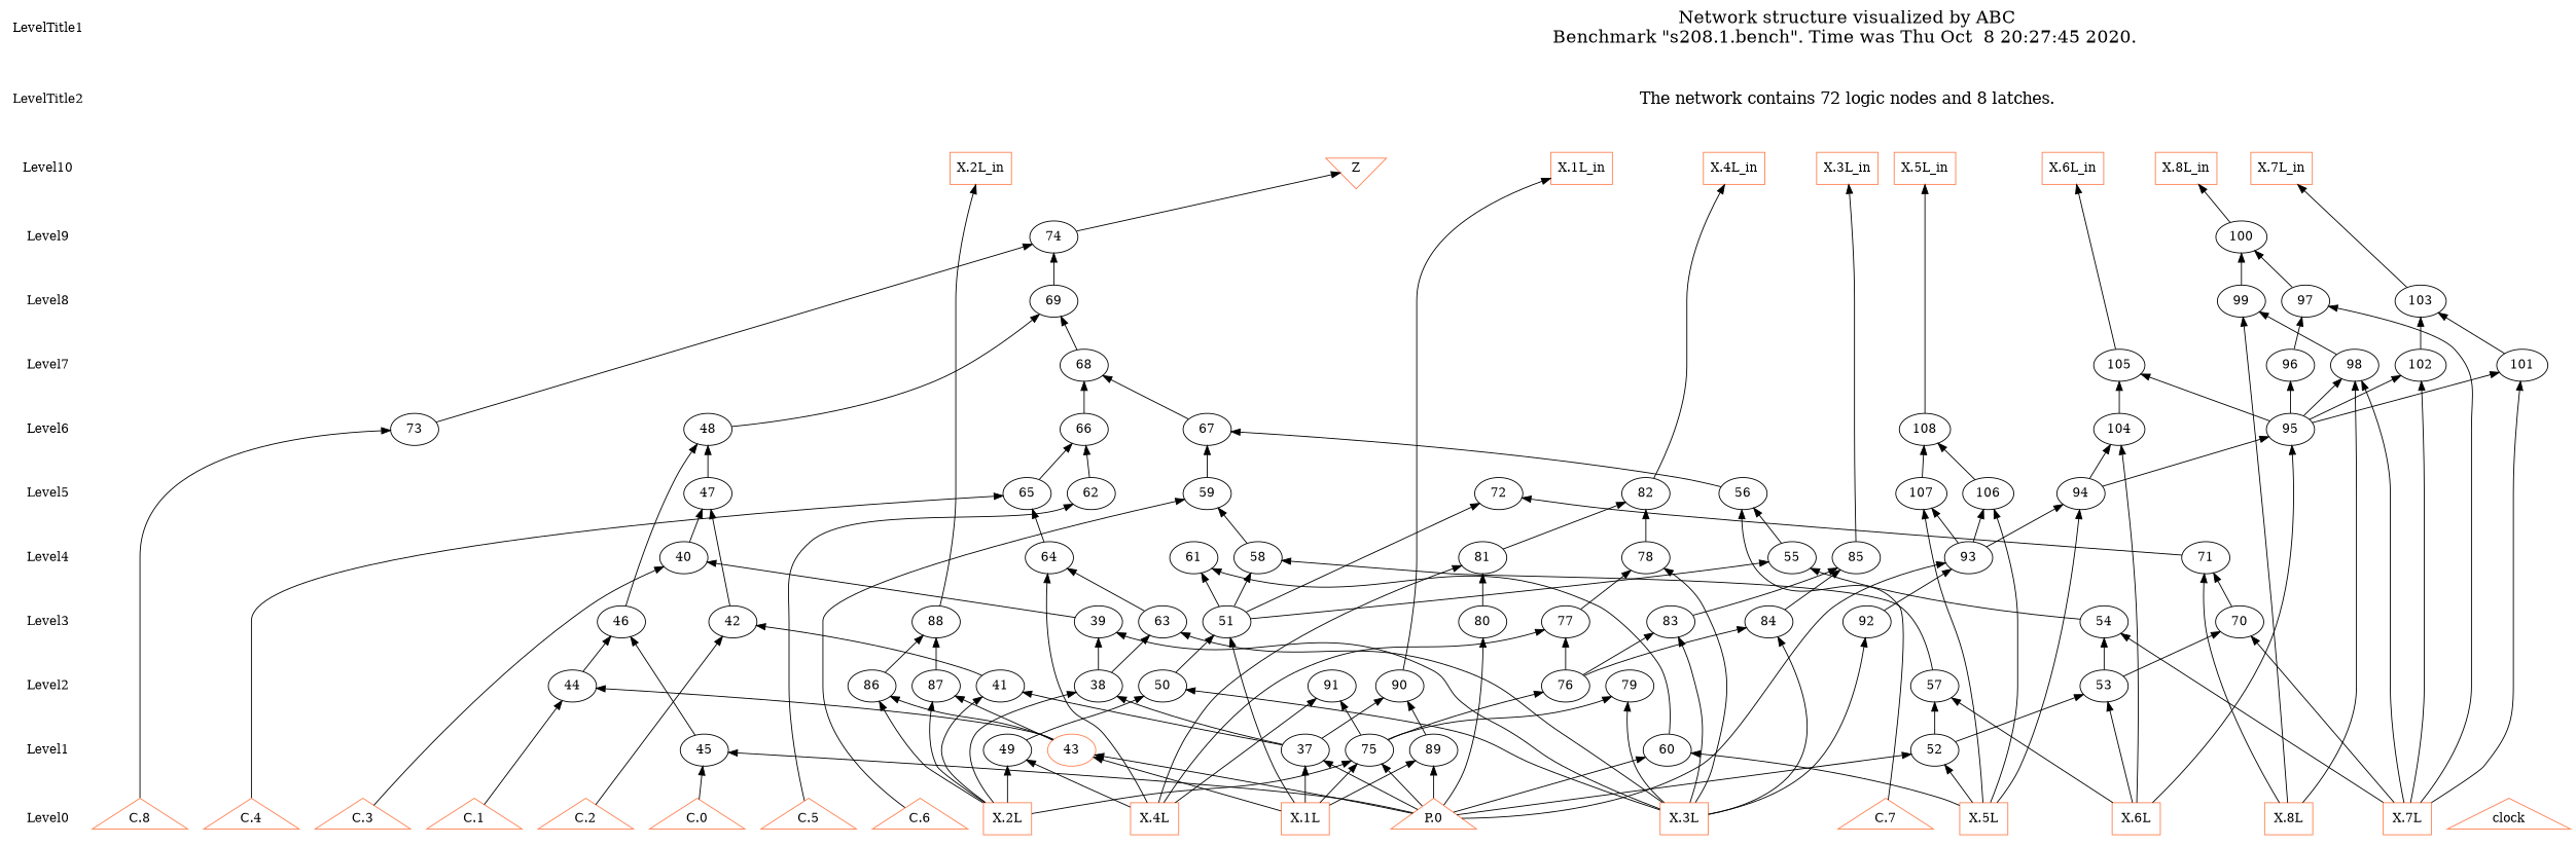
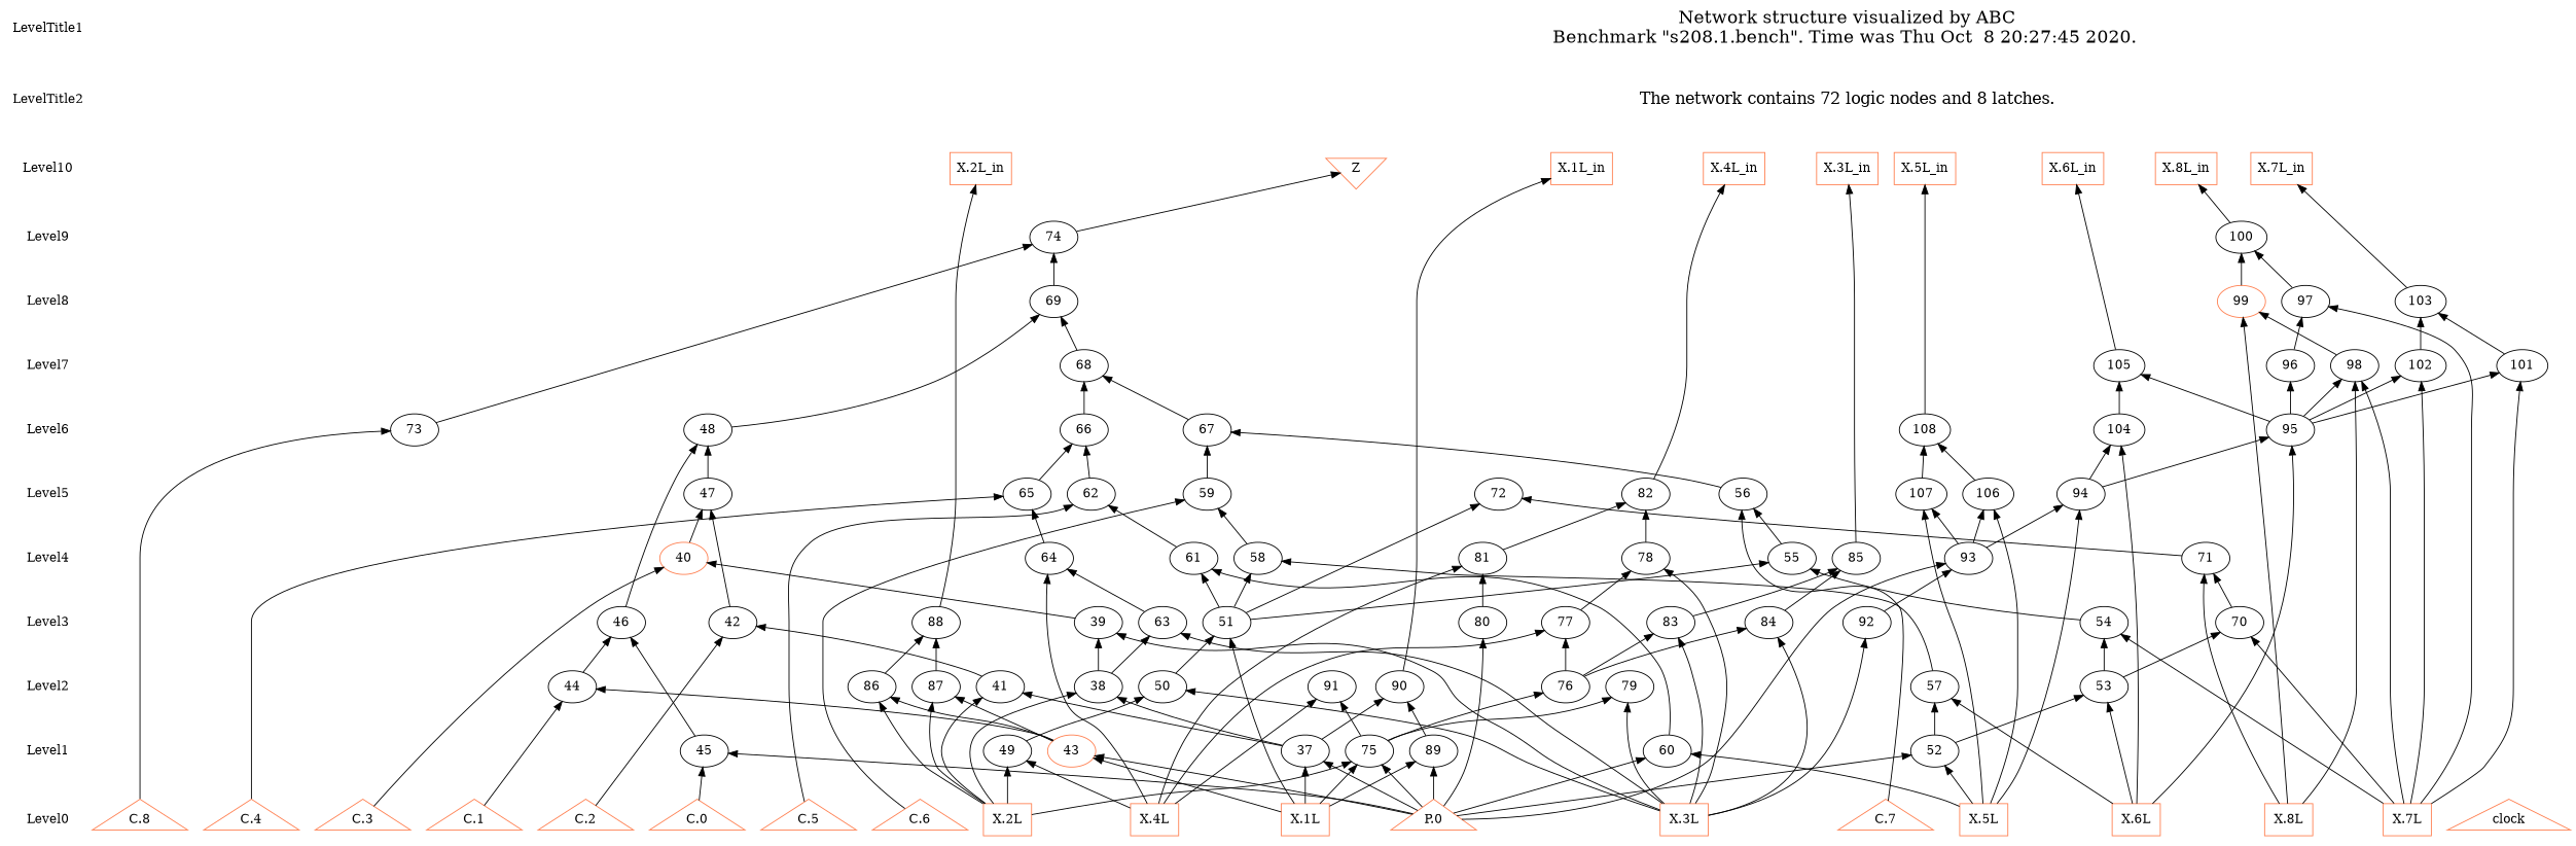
  digraph {
    node [shape=ellipse]
    edge [dir=back style=solid]
    LevelTitle1 [shape=plaintext]
    LevelTitle2 [shape=plaintext]
    Level10 [shape=plaintext]
    Level9 [shape=plaintext]
    Level8 [shape=plaintext]
    Level7 [shape=plaintext]
    Level6 [shape=plaintext]
    Level5 [shape=plaintext]
    Level4 [shape=plaintext]
    Level3 [shape=plaintext]
    Level2 [shape=plaintext]
    Level1 [shape=plaintext]
    Level0 [shape=plaintext]
    n14 [fontname="Times-Roman" fontsize=20 label="Network structure visualized by ABC\nBenchmark \"s208.1.bench\". Time was Thu Oct  8 20:27:45 2020. " shape=plaintext]
    n15 [fontname="Times-Roman" fontsize=18 label="The network contains 72 logic nodes and 8 latches.\n" shape=plaintext]
    n16 [color=coral fillcolor=coral label=Z shape=invtriangle]
    n17 [color=coral fillcolor=coral label="X.4L_in" shape=box]
    n18 [color=coral fillcolor=coral label="X.3L_in" shape=box]
    n19 [color=coral fillcolor=coral label="X.2L_in" shape=box]
    n20 [color=coral fillcolor=coral label="X.1L_in" shape=box]
    n21 [color=coral fillcolor=coral label="X.8L_in" shape=box]
    n22 [color=coral fillcolor=coral label="X.7L_in" shape=box]
    n23 [color=coral fillcolor=coral label="X.6L_in" shape=box]
    n24 [color=coral fillcolor=coral label="X.5L_in" shape=box]
    n25 [label="74\n"]
    n26 [label="100\n"]
    n27 [label="69\n"]
    n28 [label="97\n"]
-   n29 [label="99\n"]
+   n29 [label="99\n" color=coral]
    n30 [label="103\n"]
    n31 [label="68\n"]
    n32 [label="96\n"]
    n33 [label="98\n"]
    n34 [label="101\n"]
    n35 [label="102\n"]
    n36 [label="105\n"]
    n37 [label="48\n"]
    n38 [label="66\n"]
    n39 [label="67\n"]
    n40 [label="73\n"]
    n41 [label="95\n"]
    n42 [label="104\n"]
    n43 [label="108\n"]
    n44 [label="47\n"]
    n45 [label="56\n"]
    n46 [label="59\n"]
    n47 [label="62\n"]
    n48 [label="65\n"]
    n49 [label="72\n"]
    n50 [label="82\n"]
    n51 [label="94\n"]
    n52 [label="106\n"]
    n53 [label="107\n"]
-   n54 [label="40\n"]
+   n54 [label="40\n" color=coral]
    n55 [label="55\n"]
    n56 [label="58\n"]
    n57 [label="61\n"]
    n58 [label="64\n"]
    n59 [label="71\n"]
    n60 [label="78\n"]
    n61 [label="81\n"]
    n62 [label="85\n"]
    n63 [label="93\n"]
    n64 [label="39\n"]
    n65 [label="42\n"]
    n66 [label="46\n"]
    n67 [label="51\n"]
    n68 [label="54\n"]
    n69 [label="63\n"]
    n70 [label="70\n"]
    n71 [label="77\n"]
    n72 [label="80\n"]
    n73 [label="83\n"]
    n74 [label="84\n"]
    n75 [label="88\n"]
    n76 [label="92\n"]
    n77 [label="38\n"]
    n78 [label="41\n"]
    n79 [label="44\n"]
    n80 [label="50\n"]
    n81 [label="53\n"]
    n82 [label="57\n"]
    n83 [label="76\n"]
    n84 [label="79\n"]
    n85 [label="86\n"]
    n86 [label="87\n"]
    n87 [label="90\n"]
    n88 [label="91\n"]
    n89 [label="37\n"]
    n90 [color=coral label="43\n"]
    n91 [label="45\n"]
    n92 [label="49\n"]
    n93 [label="52\n"]
    n94 [label="60\n"]
    n95 [label="75\n"]
    n96 [label="89\n"]
    n97 [color=coral fillcolor=coral label=clock shape=triangle]
    n98 [color=coral fillcolor=coral label="P.0" shape=triangle]
    n99 [color=coral fillcolor=coral label="C.8" shape=triangle]
    n100 [color=coral fillcolor=coral label="C.7" shape=triangle]
    n101 [color=coral fillcolor=coral label="C.6" shape=triangle]
    n102 [color=coral fillcolor=coral label="C.5" shape=triangle]
    n103 [color=coral fillcolor=coral label="C.4" shape=triangle]
    n104 [color=coral fillcolor=coral label="C.3" shape=triangle]
    n105 [color=coral fillcolor=coral label="C.2" shape=triangle]
    n106 [color=coral fillcolor=coral label="C.1" shape=triangle]
    n107 [color=coral fillcolor=coral label="C.0" shape=triangle]
    n108 [color=coral fillcolor=coral label="X.4L" shape=box]
    n109 [color=coral fillcolor=coral label="X.3L" shape=box]
    n110 [color=coral fillcolor=coral label="X.2L" shape=box]
    n111 [color=coral fillcolor=coral label="X.1L" shape=box]
    n112 [color=coral fillcolor=coral label="X.8L" shape=box]
    n113 [color=coral fillcolor=coral label="X.7L" shape=box]
    n114 [color=coral fillcolor=coral label="X.6L" shape=box]
    n115 [color=coral fillcolor=coral label="X.5L" shape=box]
    subgraph sub_1 {
      LevelTitle1
      LevelTitle2
      Level10
      Level9
      Level8
      Level7
      Level6
      Level5
      Level4
      Level3
      Level2
      Level1
      Level0
    }
    subgraph sub_2 {
      rank=same
      LevelTitle1
      n14
    }
    subgraph sub_3 {
      rank=same
      LevelTitle2
      n15
    }
    subgraph sub_4 {
      rank=same
      Level10
      n16
      n17
      n18
      n19
      n20
      n21
      n22
      n23
      n24
    }
    subgraph sub_5 {
      rank=same
      Level9
      n25
      n26
    }
    subgraph sub_6 {
      rank=same
      Level8
      n27
      n28
      n29
      n30
    }
    subgraph sub_7 {
      rank=same
      Level7
      n31
      n32
      n33
      n34
      n35
      n36
    }
    subgraph sub_8 {
      rank=same
      Level6
      n37
      n38
      n39
      n40
      n41
      n42
      n43
    }
    subgraph sub_9 {
      rank=same
      Level5
      n44
      n45
      n46
      n47
      n48
      n49
      n50
      n51
      n52
      n53
    }
    subgraph sub_10 {
      rank=same
      Level4
      n54
      n55
      n56
      n57
      n58
      n59
      n60
      n61
      n62
      n63
    }
    subgraph sub_11 {
      rank=same
      Level3
      n64
      n65
      n66
      n67
      n68
      n69
      n70
      n71
      n72
      n73
      n74
      n75
      n76
    }
    subgraph sub_12 {
      rank=same
      Level2
      n77
      n78
      n79
      n80
      n81
      n82
      n83
      n84
      n85
      n86
      n87
      n88
    }
    subgraph sub_13 {
      rank=same
      Level1
      n89
      n90
      n91
      n92
      n93
      n94
      n95
      n96
    }
    subgraph sub_14 {
      rank=same
      Level0
      n97
      n98
      n99
      n100
      n101
      n102
      n103
      n104
      n105
      n106
      n107
      n108
      n109
      n110
      n111
      n112
      n113
      n114
      n115
    }
    LevelTitle1 -> LevelTitle2 [style=invis]
    LevelTitle2 -> Level10 [style=invis]
    Level10 -> Level9 [style=invis]
    Level9 -> Level8 [style=invis]
    Level8 -> Level7 [style=invis]
    Level7 -> Level6 [style=invis]
    Level6 -> Level5 [style=invis]
    Level5 -> Level4 [style=invis]
    Level4 -> Level3 [style=invis]
    Level3 -> Level2 [style=invis]
    Level2 -> Level1 [style=invis]
    Level1 -> Level0 [style=invis]
    n14 -> n15 [style=invis]
    n15 -> n16 [style=invis]
    n15 -> n17 [style=invis]
    n15 -> n18 [style=invis]
    n15 -> n19 [style=invis]
    n15 -> n20 [style=invis]
    n15 -> n21 [style=invis]
    n15 -> n22 [style=invis]
    n15 -> n23 [style=invis]
    n15 -> n24 [style=invis]
    n16 -> n25
    n17 -> n50
    n18 -> n62
    n19 -> n75
    n20 -> n87
    n21 -> n26
    n22 -> n30
    n23 -> n36
    n24 -> n43
    n25 -> n27
    n25 -> n40
    n26 -> n28
    n26 -> n29
    n27 -> n31
    n27 -> n37
    n28 -> n32
    n28 -> n113
    n29 -> n33
    n29 -> n112
    n30 -> n34
    n30 -> n35
    n31 -> n38
    n31 -> n39
    n32 -> n41
    n33 -> n41
    n33 -> n112
    n33 -> n113
    n34 -> n41
    n34 -> n113
    n35 -> n41
    n35 -> n113
    n36 -> n41
    n36 -> n42
    n37 -> n44
    n37 -> n66
    n38 -> n47
    n38 -> n48
    n39 -> n45
    n39 -> n46
    n40 -> n99
    n41 -> n51
    n41 -> n114
    n42 -> n51
    n42 -> n114
    n43 -> n52
    n43 -> n53
    n44 -> n54
    n44 -> n65
    n45 -> n55
    n45 -> n100
    n46 -> n56
    n46 -> n101
+   n47 -> n57
    n47 -> n102
    n48 -> n58
    n48 -> n103
    n49 -> n59
    n49 -> n67
    n50 -> n60
    n50 -> n61
    n51 -> n63
    n51 -> n115
    n52 -> n63
    n52 -> n115
    n53 -> n63
    n53 -> n115
    n54 -> n64
    n54 -> n104
    n55 -> n67
    n55 -> n68
    n56 -> n67
    n56 -> n82
    n57 -> n67
    n57 -> n94
    n58 -> n69
    n58 -> n108
    n59 -> n70
    n59 -> n112
    n60 -> n71
    n60 -> n109
    n61 -> n72
    n61 -> n108
    n62 -> n73
    n62 -> n74
    n63 -> n76
    n63 -> n98
    n64 -> n77
    n64 -> n109
    n65 -> n78
    n65 -> n105
    n66 -> n79
    n66 -> n91
    n67 -> n80
    n67 -> n111
    n68 -> n81
    n68 -> n113
    n69 -> n77
    n69 -> n109
    n70 -> n81
    n70 -> n113
    n71 -> n83
    n71 -> n108
    n72 -> n98
    n73 -> n83
    n73 -> n109
    n74 -> n83
    n74 -> n109
    n75 -> n85
    n75 -> n86
    n76 -> n109
    n77 -> n89
    n77 -> n110
    n78 -> n89
    n78 -> n110
    n79 -> n90
    n79 -> n106
    n80 -> n92
    n80 -> n109
    n81 -> n93
    n81 -> n114
    n82 -> n93
    n82 -> n114
    n83 -> n95
    n84 -> n95
    n84 -> n109
    n85 -> n90
    n85 -> n110
    n86 -> n90
    n86 -> n110
    n87 -> n89
    n87 -> n96
    n88 -> n95
    n88 -> n108
    n89 -> n98
    n89 -> n111
    n90 -> n98
    n90 -> n111
    n91 -> n98
    n91 -> n107
    n92 -> n108
    n92 -> n110
    n93 -> n98
    n93 -> n115
    n94 -> n98
    n94 -> n115
    n95 -> n98
    n95 -> n110
    n95 -> n111
    n96 -> n98
    n96 -> n111
  }
